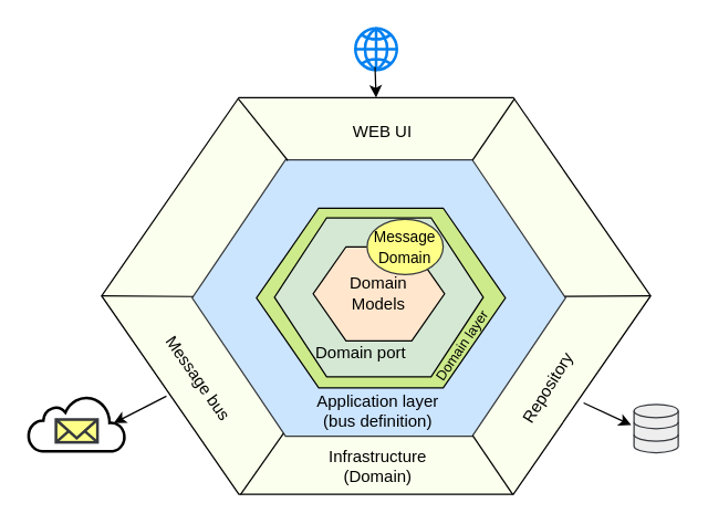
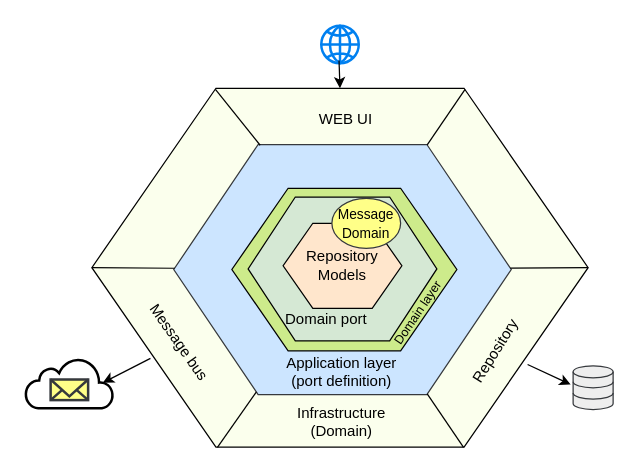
  <mxCell id="0" />
  <mxCell id="1" parent="0" />
  <mxCell id="2" value="" style="shape=hexagon;perimeter=hexagonPerimeter2;whiteSpace=wrap;html=1;fillColor=#FBFFED;strokeColor=#000000;" vertex="1" parent="1"><mxGeometry x="73" y="70" width="397" height="287" as="geometry" /></mxCell>
  <mxCell id="3" value="" style="shape=hexagon;perimeter=hexagonPerimeter2;whiteSpace=wrap;html=1;fillColor=#cce5ff;strokeColor=#36393d;" vertex="1" parent="1"><mxGeometry x="138.5" y="115" width="270" height="200" as="geometry" /></mxCell>
- <mxCell id="4" value="&lt;div&gt;Application layer&lt;/div&gt;(bus definition)" style="text;html=1;strokeColor=none;fillColor=none;align=center;verticalAlign=middle;whiteSpace=wrap;rounded=0;shadow=0;comic=0;" parent="1" vertex="1"><mxGeometry x="213" y="296" width="120" as="geometry" /></mxCell>
+ <mxCell id="4" value="&lt;div&gt;Application layer&lt;/div&gt;(port definition)" style="text;html=1;strokeColor=none;fillColor=none;align=center;verticalAlign=middle;whiteSpace=wrap;rounded=0;shadow=0;comic=0;" parent="1" vertex="1"><mxGeometry x="213" y="296" width="120" as="geometry" /></mxCell>
  <mxCell id="5" value="&lt;div&gt;Infrastructure&lt;/div&gt;&lt;div&gt;(Domain)&lt;br&gt;&lt;/div&gt;" style="text;html=1;strokeColor=none;fillColor=none;align=center;verticalAlign=middle;whiteSpace=wrap;rounded=0;shadow=0;comic=0;" parent="1" vertex="1"><mxGeometry x="213" y="336" width="120" as="geometry" /></mxCell>
  <mxCell id="6" value="" style="endArrow=none;html=1;strokeWidth=1;exitX=0.749;exitY=1.001;exitDx=0;exitDy=0;exitPerimeter=0;" edge="1" parent="1" source="2" target="3"><mxGeometry width="50" height="50" relative="1" as="geometry"><mxPoint x="290" y="365" as="sourcePoint" /><mxPoint x="342" y="316" as="targetPoint" /></mxGeometry></mxCell>
  <mxCell id="7" value="" style="endArrow=none;html=1;strokeWidth=1;exitX=1;exitY=0.5;exitDx=0;exitDy=0;" edge="1" parent="1" source="2" target="3"><mxGeometry width="50" height="50" relative="1" as="geometry"><mxPoint x="380.353" y="367.287" as="sourcePoint" /><mxPoint x="352" y="326" as="targetPoint" /></mxGeometry></mxCell>
  <mxCell id="8" value="" style="endArrow=none;html=1;strokeWidth=1;exitX=0.752;exitY=0.003;exitDx=0;exitDy=0;exitPerimeter=0;" edge="1" parent="1" source="2" target="3"><mxGeometry width="50" height="50" relative="1" as="geometry"><mxPoint x="480" y="223.5" as="sourcePoint" /><mxPoint x="417.808" y="223.975" as="targetPoint" /></mxGeometry></mxCell>
  <mxCell id="9" value="" style="endArrow=none;html=1;strokeWidth=1;exitX=0.249;exitY=0.003;exitDx=0;exitDy=0;exitPerimeter=0;entryX=0.256;entryY=0.003;entryDx=0;entryDy=0;entryPerimeter=0;" edge="1" parent="1" source="2" target="3"><mxGeometry width="50" height="50" relative="1" as="geometry"><mxPoint x="381.544" y="80.861" as="sourcePoint" /><mxPoint x="204" y="115" as="targetPoint" /></mxGeometry></mxCell>
  <mxCell id="10" value="" style="endArrow=none;html=1;strokeWidth=1;exitX=0;exitY=0.5;exitDx=0;exitDy=0;" edge="1" parent="1" source="2" target="3"><mxGeometry width="50" height="50" relative="1" as="geometry"><mxPoint x="181.853" y="80.861" as="sourcePoint" /><mxPoint x="213.84" y="124.6" as="targetPoint" /></mxGeometry></mxCell>
  <mxCell id="11" value="" style="endArrow=none;html=1;strokeWidth=1;exitX=0.253;exitY=1.001;exitDx=0;exitDy=0;exitPerimeter=0;" edge="1" parent="1" source="2" target="3"><mxGeometry width="50" height="50" relative="1" as="geometry"><mxPoint x="83" y="223.5" as="sourcePoint" /><mxPoint x="149.178" y="223.995" as="targetPoint" /></mxGeometry></mxCell>
  <mxCell id="12" value="Repository" style="text;html=1;rotation=302;" vertex="1" parent="1"><mxGeometry x="362" y="258" width="80" height="30" as="geometry" /></mxCell>
  <mxCell id="13" value="WEB UI" style="text;html=1;rotation=0;" vertex="1" parent="1"><mxGeometry x="253" y="81" width="37" height="15" as="geometry" /></mxCell>
  <mxCell id="14" value="Message bus" style="text;html=1;rotation=55;" vertex="1" parent="1"><mxGeometry x="103" y="261" width="80" height="30" as="geometry" /></mxCell>
  <mxCell id="15" value="" style="shape=hexagon;perimeter=hexagonPerimeter2;whiteSpace=wrap;html=1;fillColor=#CDEB8B;" vertex="1" parent="1"><mxGeometry x="185" y="150" width="180" height="130" as="geometry" /></mxCell>
  <mxCell id="16" value="" style="shape=hexagon;perimeter=hexagonPerimeter2;whiteSpace=wrap;html=1;fillColor=#D5E8D4;" vertex="1" parent="1"><mxGeometry x="198" y="157" width="151" height="115" as="geometry" /></mxCell>
  <mxCell id="17" value="&lt;div&gt;Domain port&lt;/div&gt;" style="text;html=1;comic=0;" parent="1" vertex="1"><mxGeometry x="226" y="240.5" width="133" height="31" as="geometry" /></mxCell>
- <mxCell id="18" value="&lt;div&gt;Domain&lt;/div&gt;&lt;div&gt;Models&lt;br&gt;&lt;/div&gt;" style="shape=hexagon;perimeter=hexagonPerimeter2;whiteSpace=wrap;html=1;fillColor=#FFE6CC;" vertex="1" parent="1"><mxGeometry x="226" y="178" width="95" height="68" as="geometry" /></mxCell>
+ <mxCell id="18" value="&lt;div&gt;Repository&lt;/div&gt;&lt;div&gt;Models&lt;br&gt;&lt;/div&gt;" style="shape=hexagon;perimeter=hexagonPerimeter2;whiteSpace=wrap;html=1;fillColor=#FFE6CC;" vertex="1" parent="1"><mxGeometry x="226" y="178" width="95" height="68" as="geometry" /></mxCell>
  <mxCell id="19" value="&lt;font style=&quot;font-size: 11px&quot;&gt;Message Domain&lt;/font&gt;" style="ellipse;whiteSpace=wrap;html=1;fillColor=#ffff88;strokeColor=#36393d;" vertex="1" parent="1"><mxGeometry x="265" y="158" width="55" height="40" as="geometry" /></mxCell>
  <mxCell id="20" value="Domain layer" style="text;html=1;rotation=304;fontSize=10;" vertex="1" parent="1"><mxGeometry x="301" y="229" width="80" height="30" as="geometry" /></mxCell>
  <mxCell id="21" value="" style="endArrow=classic;html=1;strokeWidth=1;fontSize=10;entryX=-0.062;entryY=0.429;entryDx=0;entryDy=0;entryPerimeter=0;exitX=0.878;exitY=0.77;exitDx=0;exitDy=0;exitPerimeter=0;" edge="1" parent="1" source="2" target="22"><mxGeometry width="50" height="50" relative="1" as="geometry"><mxPoint x="430" y="396" as="sourcePoint" /><mxPoint x="460" y="301" as="targetPoint" /></mxGeometry></mxCell>
  <mxCell id="22" value="" style="html=1;verticalLabelPosition=bottom;align=center;labelBackgroundColor=#ffffff;verticalAlign=top;strokeWidth=1;strokeColor=#36393d;fillColor=#eeeeee;shadow=0;dashed=0;shape=mxgraph.ios7.icons.data;fontSize=10;" vertex="1" parent="1"><mxGeometry x="458" y="292" width="32" height="35" as="geometry" /></mxCell>
  <mxCell id="23" value="" style="html=1;verticalLabelPosition=bottom;align=center;labelBackgroundColor=#ffffff;verticalAlign=top;strokeWidth=2;strokeColor=#0080F0;fillColor=#ffffff;shadow=0;dashed=0;shape=mxgraph.ios7.icons.globe;fontSize=10;" vertex="1" parent="1"><mxGeometry x="256.5" y="20" width="30" height="30" as="geometry" /></mxCell>
  <mxCell id="24" value="" style="endArrow=classic;html=1;strokeWidth=1;fontSize=10;entryX=0.5;entryY=0;entryDx=0;entryDy=0;exitX=0.474;exitY=0.928;exitDx=0;exitDy=0;exitPerimeter=0;" edge="1" parent="1" source="23" target="2"><mxGeometry width="50" height="50" relative="1" as="geometry"><mxPoint x="431.566" y="300.99" as="sourcePoint" /><mxPoint x="470" y="311" as="targetPoint" /></mxGeometry></mxCell>
  <mxCell id="25" value="" style="group" vertex="1" connectable="0" parent="1"><mxGeometry x="20" y="286" width="70" height="40" as="geometry" /></mxCell>
  <mxCell id="26" value="" style="html=1;verticalLabelPosition=bottom;align=center;labelBackgroundColor=#ffffff;verticalAlign=top;strokeWidth=2;shadow=0;dashed=0;shape=mxgraph.ios7.icons.cloud;fontSize=10;" vertex="1" parent="25"><mxGeometry width="70" height="40" as="geometry" /></mxCell>
  <mxCell id="27" value="" style="html=1;verticalLabelPosition=bottom;align=center;labelBackgroundColor=#ffffff;verticalAlign=top;strokeWidth=2;shadow=0;dashed=0;shape=mxgraph.ios7.icons.mail;fontSize=10;fillColor=#ffff88;strokeColor=#36393d;" vertex="1" parent="25"><mxGeometry x="20" y="17" width="30" height="16.5" as="geometry" /></mxCell>
  <mxCell id="28" value="" style="endArrow=classic;html=1;strokeWidth=1;fontSize=10;entryX=0.882;entryY=0.489;entryDx=0;entryDy=0;entryPerimeter=0;exitX=0.118;exitY=0.753;exitDx=0;exitDy=0;exitPerimeter=0;" edge="1" parent="1" source="2" target="26"><mxGeometry width="50" height="50" relative="1" as="geometry"><mxPoint x="431.566" y="300.99" as="sourcePoint" /><mxPoint x="470" y="311" as="targetPoint" /></mxGeometry></mxCell>
